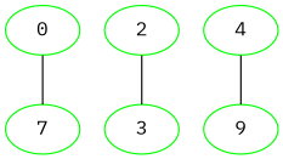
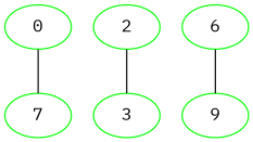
  graph {
    fontname="IBM Plex Mono"
    node [color=green fontname="IBM Plex Mono"]
    edge [fontname="IBM Plex Mono"]
    n1 [label=0]
    n2 [label=7]
    n3 [label=3]
    n4 [label=9]
-   n5 [label=4]
+   n5 [label=6]
    n6 [label=2]
    n1 -- n2
    n5 -- n4
    n6 -- n3
  }
